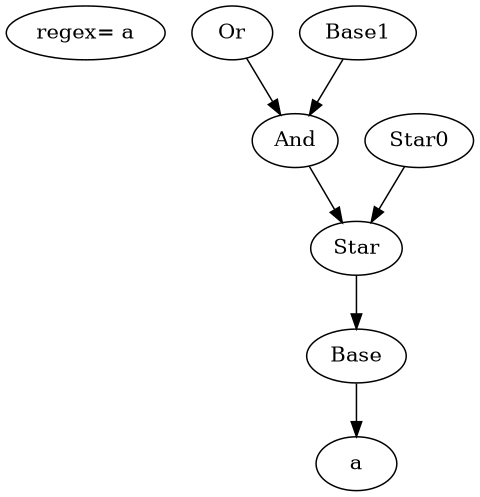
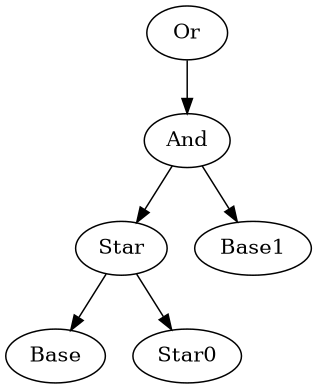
  digraph {
-   n1 [label="regex= a"]
    n2 [label=Or]
    n3 [label=And]
    n4 [label=Star]
    n5 [label=Base1]
    n6 [label=Base]
    n7 [label=Star0]
-   n8 [label=a]
    n2 -> n3
    n3 -> n4
-   n5 -> n3
+   n3 -> n5
    n4 -> n6
-   n7 -> n4
-   n6 -> n8
+   n4 -> n7
  }
